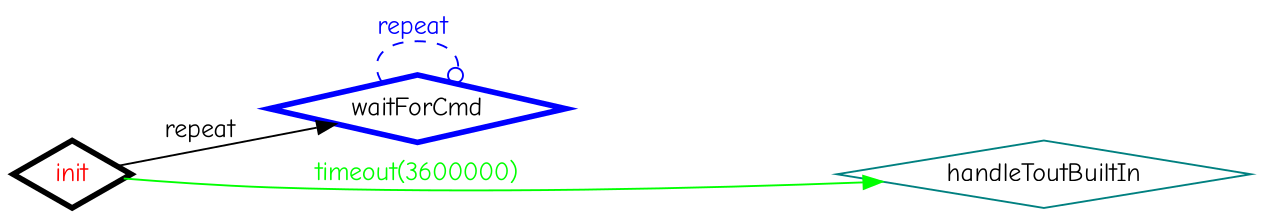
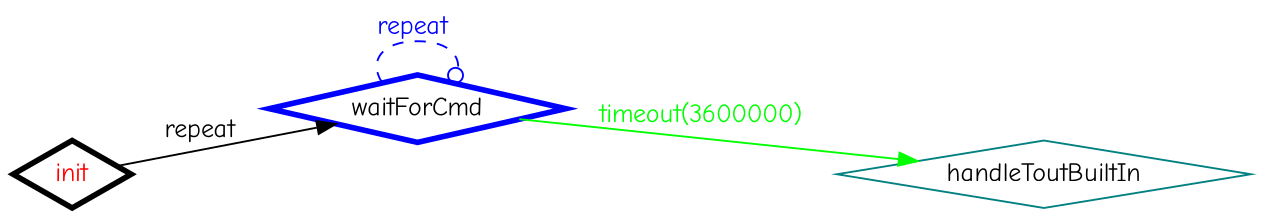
  digraph {
    fontname="Comic Neue"
    rankdir=LR
    node [fontname="Comic Neue" penwidth=3 shape=diamond]
    edge [arrowhead=normal fontname="Comic Neue"]
    init [color=black fontcolor=red]
    waitForCmd [color=blue fontcolor=black]
    handleToutBuiltIn [color=teal penwidth=""]
    init -> waitForCmd [color=black fontcolor=black label=repeat]
    waitForCmd -> waitForCmd [arrowhead=odot color=blue fontcolor=blue label="repeat " style=dashed]
-   init -> handleToutBuiltIn [color=green fontcolor=green label="timeout(3600000)"]
+   waitForCmd -> handleToutBuiltIn [color=green fontcolor=green label="timeout(3600000)"]
  }
